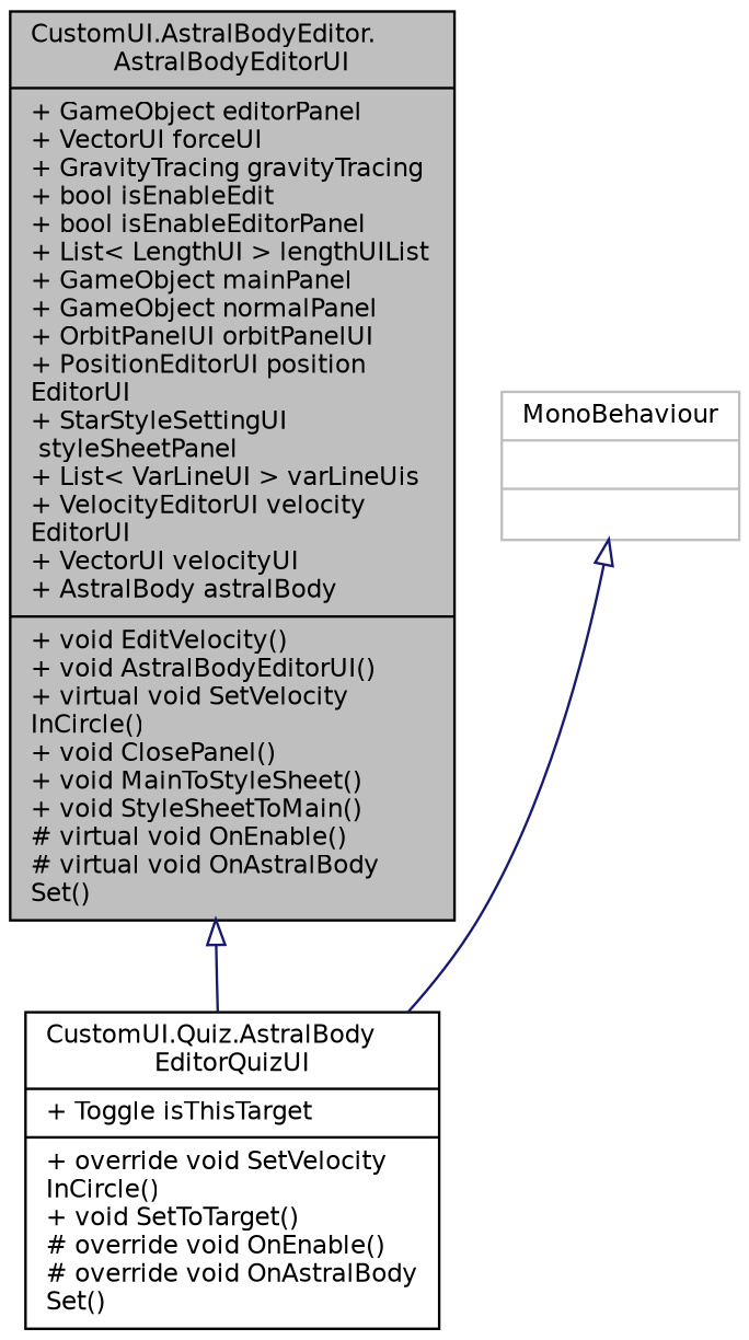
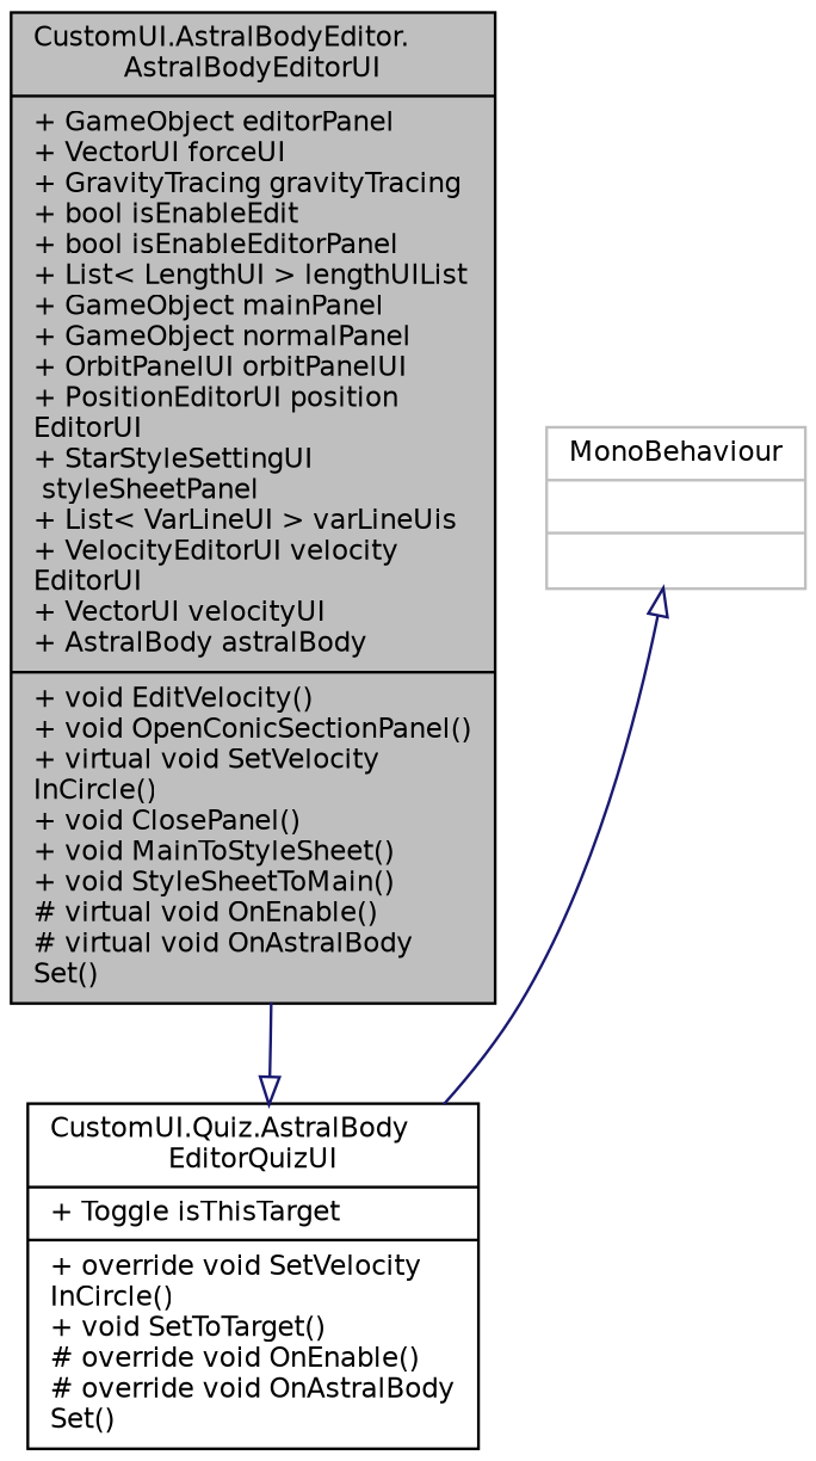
  digraph {
    node [color=black fillcolor=white fontname=Helvetica fontsize=10 shape=record style=filled]
    edge [arrowtail=onormal color=midnightblue dir=back fontname=Helvetica fontsize=10 labelfontname=Helvetica labelfontsize=10 style=solid]
-   n1 [fillcolor=grey75 fontcolor=black height=0.2 label="{CustomUI.AstralBodyEditor.\lAstralBodyEditorUI\n|+ GameObject editorPanel\l+ VectorUI forceUI\l+ GravityTracing gravityTracing\l+ bool isEnableEdit\l+ bool isEnableEditorPanel\l+ List\< LengthUI \> lengthUIList\l+ GameObject mainPanel\l+ GameObject normalPanel\l+ OrbitPanelUI orbitPanelUI\l+ PositionEditorUI position\lEditorUI\l+ StarStyleSettingUI\l styleSheetPanel\l+ List\< VarLineUI \> varLineUis\l+ VelocityEditorUI velocity\lEditorUI\l+ VectorUI velocityUI\l+ AstralBody astralBody\l|+ void EditVelocity()\l+ void AstralBodyEditorUI()\l+ virtual void SetVelocity\lInCircle()\l+ void ClosePanel()\l+ void MainToStyleSheet()\l+ void StyleSheetToMain()\l# virtual void OnEnable()\l# virtual void OnAstralBody\lSet()\l}" width=0.4]
+   n1 [fillcolor=grey75 fontcolor=black height=0.2 label="{CustomUI.AstralBodyEditor.\lAstralBodyEditorUI\n|+ GameObject editorPanel\l+ VectorUI forceUI\l+ GravityTracing gravityTracing\l+ bool isEnableEdit\l+ bool isEnableEditorPanel\l+ List\< LengthUI \> lengthUIList\l+ GameObject mainPanel\l+ GameObject normalPanel\l+ OrbitPanelUI orbitPanelUI\l+ PositionEditorUI position\lEditorUI\l+ StarStyleSettingUI\l styleSheetPanel\l+ List\< VarLineUI \> varLineUis\l+ VelocityEditorUI velocity\lEditorUI\l+ VectorUI velocityUI\l+ AstralBody astralBody\l|+ void EditVelocity()\l+ void OpenConicSectionPanel()\l+ virtual void SetVelocity\lInCircle()\l+ void ClosePanel()\l+ void MainToStyleSheet()\l+ void StyleSheetToMain()\l# virtual void OnEnable()\l# virtual void OnAstralBody\lSet()\l}" width=0.4]
    n2 [height=0.2 label="{CustomUI.Quiz.AstralBody\lEditorQuizUI\n|+ Toggle isThisTarget\l|+ override void SetVelocity\lInCircle()\l+ void SetToTarget()\l# override void OnEnable()\l# override void OnAstralBody\lSet()\l}" width=0.4]
    n3 [color=grey75 height=0.2 label="{MonoBehaviour\n||}" width=0.4]
-   n1 -> n2
+   n2 -> n1
    n3 -> n2
  }
